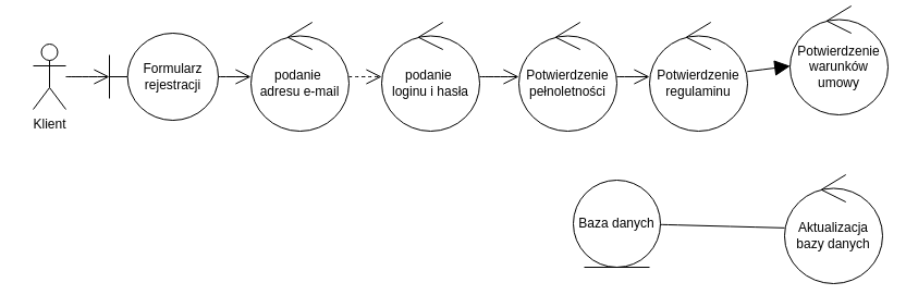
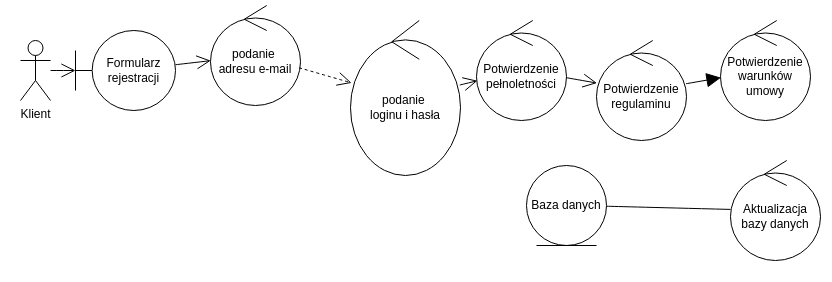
  <mxCell id="0" />
  <mxCell id="1" parent="0" />
- <mxCell id="2" value="Klient" style="shape=umlActor;verticalLabelPosition=bottom;verticalAlign=top;html=1;outlineConnect=0;" vertex="1" parent="1"><mxGeometry x="30" y="40" width="30" height="60" as="geometry" /></mxCell>
+ <mxCell id="2" value="Klient" style="shape=umlActor;verticalLabelPosition=bottom;verticalAlign=top;html=1;outlineConnect=0;" vertex="1" parent="1"><mxGeometry x="20" y="40" width="30" height="60" as="geometry" /></mxCell>
  <mxCell id="3" value="Baza danych" style="ellipse;shape=umlEntity;whiteSpace=wrap;html=1;" vertex="1" parent="1"><mxGeometry x="526" y="165" width="80" height="80" as="geometry" /></mxCell>
- <mxCell id="4" value="Formularz&lt;div&gt;rejestracji&lt;/div&gt;" style="shape=umlBoundary;whiteSpace=wrap;html=1;" vertex="1" parent="1"><mxGeometry x="100" y="30" width="100" height="80" as="geometry" /></mxCell>
- <mxCell id="5" value="podanie&amp;nbsp;&lt;div&gt;adresu e-mail&lt;/div&gt;" style="ellipse;shape=umlControl;whiteSpace=wrap;html=1;" vertex="1" parent="1"><mxGeometry x="230" y="20" width="90" height="100" as="geometry" /></mxCell>
+ <mxCell id="4" value="Formularz&lt;div&gt;rejestracji&lt;/div&gt;" style="shape=umlBoundary;whiteSpace=wrap;html=1;" vertex="1" parent="1"><mxGeometry x="75" y="30" width="100" height="80" as="geometry" /></mxCell>
+ <mxCell id="5" value="podanie&amp;nbsp;&lt;div&gt;adresu e-mail&lt;/div&gt;" style="ellipse;shape=umlControl;whiteSpace=wrap;html=1;" vertex="1" parent="1"><mxGeometry x="210" y="5" width="90" height="100" as="geometry" /></mxCell>
  <mxCell id="6" value="Potwierdzenie pełnoletności" style="ellipse;shape=umlControl;whiteSpace=wrap;html=1;" vertex="1" parent="1"><mxGeometry x="476" y="20" width="90" height="100" as="geometry" /></mxCell>
- <mxCell id="7" value="Potwierdzenie regulaminu" style="ellipse;shape=umlControl;whiteSpace=wrap;html=1;" vertex="1" parent="1"><mxGeometry x="596" y="20" width="90" height="100" as="geometry" /></mxCell>
- <mxCell id="8" value="Potwierdzenie warunków umowy" style="ellipse;shape=umlControl;whiteSpace=wrap;html=1;" vertex="1" parent="1"><mxGeometry x="725" y="5" width="90" height="100" as="geometry" /></mxCell>
- <mxCell id="9" value="Aktualizacja bazy danych" style="ellipse;shape=umlControl;whiteSpace=wrap;html=1;" vertex="1" parent="1"><mxGeometry x="720" y="160" width="90" height="100" as="geometry" /></mxCell>
+ <mxCell id="7" value="Potwierdzenie regulaminu" style="ellipse;shape=umlControl;whiteSpace=wrap;html=1;" vertex="1" parent="1"><mxGeometry x="596" y="40" width="90" height="100" as="geometry" /></mxCell>
+ <mxCell id="8" value="Potwierdzenie warunków umowy" style="ellipse;shape=umlControl;whiteSpace=wrap;html=1;" vertex="1" parent="1"><mxGeometry x="720" y="20" width="90" height="100" as="geometry" /></mxCell>
+ <mxCell id="9" value="Aktualizacja bazy danych" style="ellipse;shape=umlControl;whiteSpace=wrap;html=1;" vertex="1" parent="1"><mxGeometry x="730" y="160" width="90" height="100" as="geometry" /></mxCell>
  <mxCell id="10" value="" style="endArrow=open;endFill=1;endSize=12;html=1;rounded=0;fontSize=12;curved=1;" edge="1" parent="1" source="2" target="4"><mxGeometry width="160" relative="1" as="geometry"><mxPoint x="100" y="160" as="sourcePoint" /><mxPoint x="260" y="160" as="targetPoint" /></mxGeometry></mxCell>
  <mxCell id="11" value="" style="endArrow=open;endFill=1;endSize=12;html=1;rounded=0;fontSize=12;curved=1;" edge="1" parent="1" source="4" target="5"><mxGeometry width="160" relative="1" as="geometry"><mxPoint x="120" y="170" as="sourcePoint" /><mxPoint x="280" y="170" as="targetPoint" /></mxGeometry></mxCell>
  <mxCell id="12" value="" style="endArrow=open;endFill=1;endSize=12;html=1;rounded=0;fontSize=12;curved=1;" edge="1" parent="1" source="16" target="6"><mxGeometry width="160" relative="1" as="geometry"><mxPoint x="440" y="190" as="sourcePoint" /><mxPoint x="310" y="70" as="targetPoint" /></mxGeometry></mxCell>
  <mxCell id="13" value="" style="endArrow=open;endFill=1;endSize=12;html=1;rounded=0;fontSize=12;curved=1;" edge="1" parent="1" source="6" target="7"><mxGeometry width="160" relative="1" as="geometry"><mxPoint x="576" y="190" as="sourcePoint" /><mxPoint x="736" y="190" as="targetPoint" /></mxGeometry></mxCell>
  <mxCell id="14" value="" style="endArrow=block;endFill=1;endSize=12;html=1;rounded=0;fontSize=12;curved=1;" edge="1" parent="1" source="7" target="8"><mxGeometry width="160" relative="1" as="geometry"><mxPoint x="656" y="200" as="sourcePoint" /><mxPoint x="816" y="200" as="targetPoint" /></mxGeometry></mxCell>
  <mxCell id="15" value="" style="endArrow=none;html=1;rounded=0;fontSize=12;startSize=8;endSize=8;curved=1;" edge="1" parent="1" source="3" target="9"><mxGeometry width="50" height="50" relative="1" as="geometry"><mxPoint x="690" y="390" as="sourcePoint" /><mxPoint x="740" y="340" as="targetPoint" /></mxGeometry></mxCell>
- <mxCell id="16" value="podanie&amp;nbsp;&lt;div&gt;loginu i hasła&lt;/div&gt;" style="ellipse;shape=umlControl;whiteSpace=wrap;html=1;" vertex="1" parent="1"><mxGeometry x="350" y="20" width="90" height="100" as="geometry" /></mxCell>
+ <mxCell id="16" value="podanie&amp;nbsp;&lt;div&gt;loginu i hasła&lt;/div&gt;" style="ellipse;shape=umlControl;whiteSpace=wrap;html=1;" vertex="1" parent="1"><mxGeometry x="350" y="20" width="110" height="155" as="geometry" /></mxCell>
  <mxCell id="17" value="" style="endArrow=open;endFill=1;endSize=12;html=1;rounded=0;fontSize=12;curved=1;dashed=1;" edge="1" parent="1" source="5" target="16"><mxGeometry width="160" relative="1" as="geometry"><mxPoint x="300" y="180" as="sourcePoint" /><mxPoint x="460" y="180" as="targetPoint" /></mxGeometry></mxCell>
